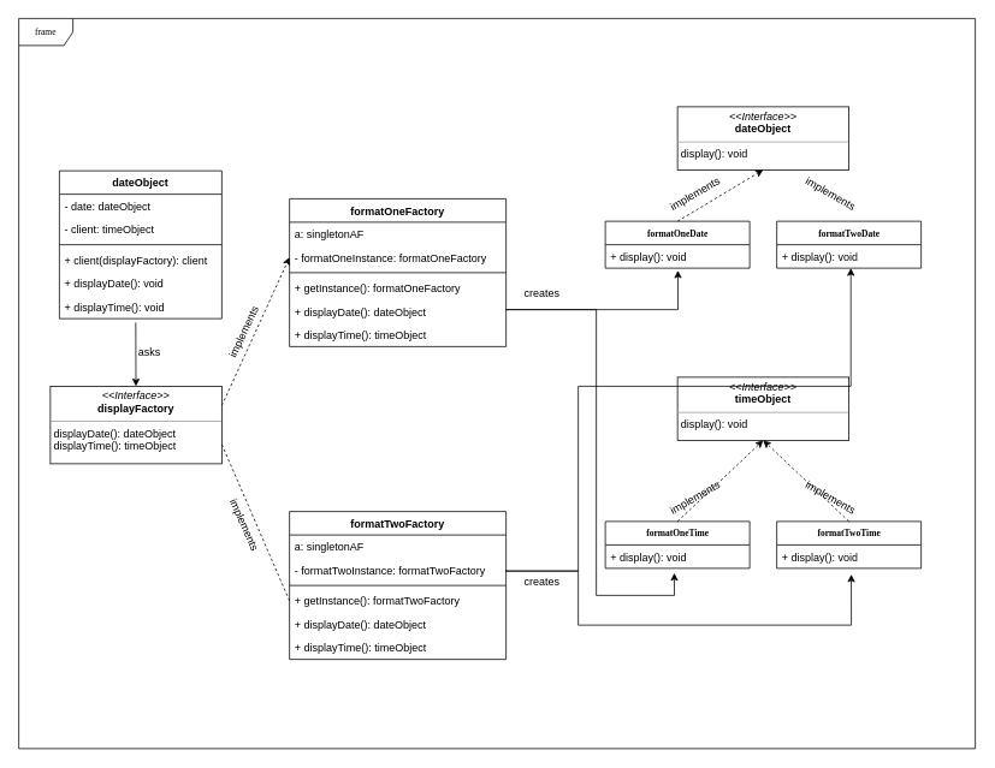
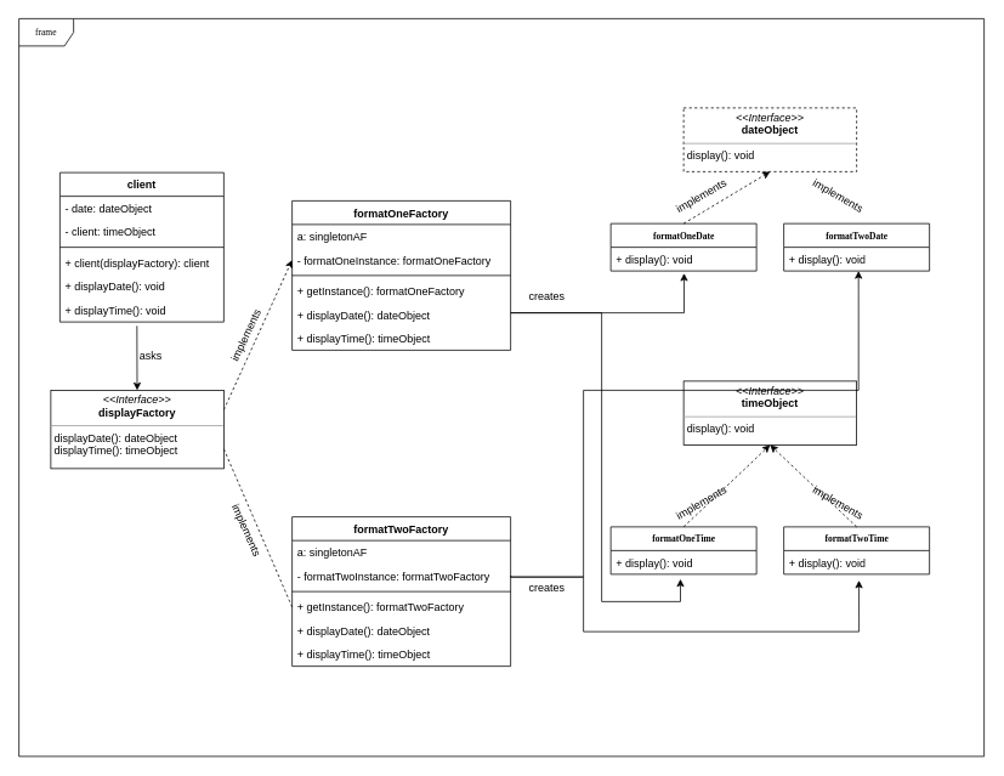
  <mxCell id="0" />
  <mxCell id="1" parent="0" />
  <mxCell id="2" value="frame" style="shape=umlFrame;whiteSpace=wrap;html=1;rounded=0;shadow=0;comic=0;labelBackgroundColor=none;strokeWidth=1;fontFamily=Verdana;fontSize=10;align=center;" parent="1" vertex="1"><mxGeometry x="20" y="20" width="1060" height="810" as="geometry" /></mxCell>
  <mxCell id="3" style="rounded=0;orthogonalLoop=1;jettySize=auto;html=1;exitX=1;exitY=0.25;exitDx=0;exitDy=0;entryX=0;entryY=0.5;entryDx=0;entryDy=0;dashed=1;" edge="1" parent="1" source="4" target="24"><mxGeometry relative="1" as="geometry" /></mxCell>
  <mxCell id="4" value="&lt;p style=&quot;margin:0px;margin-top:4px;text-align:center;&quot;&gt;&lt;i&gt;&amp;lt;&amp;lt;Interface&amp;gt;&amp;gt;&lt;/i&gt;&lt;br&gt;&lt;b&gt;displayFactory&lt;/b&gt;&lt;/p&gt;&lt;hr size=&quot;1&quot;&gt;&lt;p style=&quot;margin:0px;margin-left:4px;&quot;&gt;displayDate(): dateObject&lt;br&gt;displayTime(): timeObject&lt;/p&gt;" style="verticalAlign=top;align=left;overflow=fill;fontSize=12;fontFamily=Helvetica;html=1;rounded=0;shadow=0;comic=0;labelBackgroundColor=none;strokeWidth=1" parent="1" vertex="1"><mxGeometry x="55" y="428" width="190" height="86" as="geometry" /></mxCell>
- <mxCell id="5" value="&lt;p style=&quot;margin:0px;margin-top:4px;text-align:center;&quot;&gt;&lt;i&gt;&amp;lt;&amp;lt;Interface&amp;gt;&amp;gt;&lt;/i&gt;&lt;br&gt;&lt;b&gt;dateObject&lt;/b&gt;&lt;/p&gt;&lt;hr size=&quot;1&quot;&gt;&lt;p style=&quot;margin:0px;margin-left:4px;&quot;&gt;display(): void&lt;br&gt;&lt;/p&gt;" style="verticalAlign=top;align=left;overflow=fill;fontSize=12;fontFamily=Helvetica;html=1;rounded=0;shadow=0;comic=0;labelBackgroundColor=none;strokeWidth=1" parent="1" vertex="1"><mxGeometry x="750" y="118" width="190" height="70" as="geometry" /></mxCell>
+ <mxCell id="5" value="&lt;p style=&quot;margin:0px;margin-top:4px;text-align:center;&quot;&gt;&lt;i&gt;&amp;lt;&amp;lt;Interface&amp;gt;&amp;gt;&lt;/i&gt;&lt;br&gt;&lt;b&gt;dateObject&lt;/b&gt;&lt;/p&gt;&lt;hr size=&quot;1&quot;&gt;&lt;p style=&quot;margin:0px;margin-left:4px;&quot;&gt;display(): void&lt;br&gt;&lt;/p&gt;" style="verticalAlign=top;align=left;overflow=fill;fontSize=12;fontFamily=Helvetica;html=1;rounded=0;shadow=0;comic=0;labelBackgroundColor=none;strokeWidth=1;dashed=1;" parent="1" vertex="1"><mxGeometry x="750" y="118" width="190" height="70" as="geometry" /></mxCell>
  <mxCell id="6" value="&lt;b&gt;formatOneDate&lt;/b&gt;" style="swimlane;html=1;fontStyle=0;childLayout=stackLayout;horizontal=1;startSize=26;fillColor=none;horizontalStack=0;resizeParent=1;resizeLast=0;collapsible=1;marginBottom=0;swimlaneFillColor=#ffffff;rounded=0;shadow=0;comic=0;labelBackgroundColor=none;strokeWidth=1;fontFamily=Verdana;fontSize=10;align=center;" vertex="1" parent="1"><mxGeometry x="670" y="245" width="160" height="52" as="geometry" /></mxCell>
  <mxCell id="7" value="+ display(): void" style="text;html=1;strokeColor=none;fillColor=none;align=left;verticalAlign=top;spacingLeft=4;spacingRight=4;whiteSpace=wrap;overflow=hidden;rotatable=0;points=[[0,0.5],[1,0.5]];portConstraint=eastwest;" vertex="1" parent="6"><mxGeometry y="26" width="160" height="26" as="geometry" /></mxCell>
  <mxCell id="8" value="&lt;b&gt;formatTwoTime&lt;/b&gt;" style="swimlane;html=1;fontStyle=0;childLayout=stackLayout;horizontal=1;startSize=26;fillColor=none;horizontalStack=0;resizeParent=1;resizeLast=0;collapsible=1;marginBottom=0;swimlaneFillColor=#ffffff;rounded=0;shadow=0;comic=0;labelBackgroundColor=none;strokeWidth=1;fontFamily=Verdana;fontSize=10;align=center;" vertex="1" parent="1"><mxGeometry x="860" y="578" width="160" height="52" as="geometry" /></mxCell>
  <mxCell id="9" value="+ display(): void" style="text;html=1;strokeColor=none;fillColor=none;align=left;verticalAlign=top;spacingLeft=4;spacingRight=4;whiteSpace=wrap;overflow=hidden;rotatable=0;points=[[0,0.5],[1,0.5]];portConstraint=eastwest;" vertex="1" parent="8"><mxGeometry y="26" width="160" height="26" as="geometry" /></mxCell>
  <mxCell id="10" value="&lt;p style=&quot;margin:0px;margin-top:4px;text-align:center;&quot;&gt;&lt;i&gt;&amp;lt;&amp;lt;Interface&amp;gt;&amp;gt;&lt;/i&gt;&lt;br&gt;&lt;b&gt;timeObject&lt;/b&gt;&lt;/p&gt;&lt;hr size=&quot;1&quot;&gt;&lt;p style=&quot;margin:0px;margin-left:4px;&quot;&gt;display(): void&lt;br&gt;&lt;/p&gt;" style="verticalAlign=top;align=left;overflow=fill;fontSize=12;fontFamily=Helvetica;html=1;rounded=0;shadow=0;comic=0;labelBackgroundColor=none;strokeWidth=1" vertex="1" parent="1"><mxGeometry x="750" y="418" width="190" height="70" as="geometry" /></mxCell>
  <mxCell id="11" value="&lt;b&gt;formatTwoDate&lt;/b&gt;" style="swimlane;html=1;fontStyle=0;childLayout=stackLayout;horizontal=1;startSize=26;fillColor=none;horizontalStack=0;resizeParent=1;resizeLast=0;collapsible=1;marginBottom=0;swimlaneFillColor=#ffffff;rounded=0;shadow=0;comic=0;labelBackgroundColor=none;strokeWidth=1;fontFamily=Verdana;fontSize=10;align=center;" vertex="1" parent="1"><mxGeometry x="860" y="245" width="160" height="52" as="geometry" /></mxCell>
  <mxCell id="12" value="+ display(): void" style="text;html=1;strokeColor=none;fillColor=none;align=left;verticalAlign=top;spacingLeft=4;spacingRight=4;whiteSpace=wrap;overflow=hidden;rotatable=0;points=[[0,0.5],[1,0.5]];portConstraint=eastwest;" vertex="1" parent="11"><mxGeometry y="26" width="160" height="26" as="geometry" /></mxCell>
  <mxCell id="13" value="&lt;b&gt;formatOneTime&lt;/b&gt;" style="swimlane;html=1;fontStyle=0;childLayout=stackLayout;horizontal=1;startSize=26;fillColor=none;horizontalStack=0;resizeParent=1;resizeLast=0;collapsible=1;marginBottom=0;swimlaneFillColor=#ffffff;rounded=0;shadow=0;comic=0;labelBackgroundColor=none;strokeWidth=1;fontFamily=Verdana;fontSize=10;align=center;" vertex="1" parent="1"><mxGeometry x="670" y="578" width="160" height="52" as="geometry" /></mxCell>
  <mxCell id="14" value="+ display(): void" style="text;html=1;strokeColor=none;fillColor=none;align=left;verticalAlign=top;spacingLeft=4;spacingRight=4;whiteSpace=wrap;overflow=hidden;rotatable=0;points=[[0,0.5],[1,0.5]];portConstraint=eastwest;" vertex="1" parent="13"><mxGeometry y="26" width="160" height="26" as="geometry" /></mxCell>
- <mxCell id="15" value="dateObject" style="swimlane;fontStyle=1;align=center;verticalAlign=top;childLayout=stackLayout;horizontal=1;startSize=26;horizontalStack=0;resizeParent=1;resizeParentMax=0;resizeLast=0;collapsible=1;marginBottom=0;strokeColor=default;strokeWidth=1;" vertex="1" parent="1"><mxGeometry x="65" y="189" width="180" height="164" as="geometry" /></mxCell>
+ <mxCell id="15" value="client" style="swimlane;fontStyle=1;align=center;verticalAlign=top;childLayout=stackLayout;horizontal=1;startSize=26;horizontalStack=0;resizeParent=1;resizeParentMax=0;resizeLast=0;collapsible=1;marginBottom=0;strokeColor=default;strokeWidth=1;" vertex="1" parent="1"><mxGeometry x="65" y="189" width="180" height="164" as="geometry" /></mxCell>
  <mxCell id="16" value="- date: dateObject" style="text;strokeColor=none;fillColor=none;align=left;verticalAlign=top;spacingLeft=4;spacingRight=4;overflow=hidden;rotatable=0;points=[[0,0.5],[1,0.5]];portConstraint=eastwest;strokeWidth=1;" vertex="1" parent="15"><mxGeometry y="26" width="180" height="26" as="geometry" /></mxCell>
  <mxCell id="17" value="- client: timeObject" style="text;strokeColor=none;fillColor=none;align=left;verticalAlign=top;spacingLeft=4;spacingRight=4;overflow=hidden;rotatable=0;points=[[0,0.5],[1,0.5]];portConstraint=eastwest;strokeWidth=1;" vertex="1" parent="15"><mxGeometry y="52" width="180" height="26" as="geometry" /></mxCell>
  <mxCell id="18" value="" style="line;strokeWidth=1;fillColor=none;align=left;verticalAlign=middle;spacingTop=-1;spacingLeft=3;spacingRight=3;rotatable=0;labelPosition=right;points=[];portConstraint=eastwest;strokeColor=inherit;" vertex="1" parent="15"><mxGeometry y="78" width="180" height="8" as="geometry" /></mxCell>
  <mxCell id="19" value="+ client(displayFactory): client" style="text;strokeColor=none;fillColor=none;align=left;verticalAlign=top;spacingLeft=4;spacingRight=4;overflow=hidden;rotatable=0;points=[[0,0.5],[1,0.5]];portConstraint=eastwest;strokeWidth=1;" vertex="1" parent="15"><mxGeometry y="86" width="180" height="26" as="geometry" /></mxCell>
  <mxCell id="20" value="+ displayDate(): void" style="text;strokeColor=none;fillColor=none;align=left;verticalAlign=top;spacingLeft=4;spacingRight=4;overflow=hidden;rotatable=0;points=[[0,0.5],[1,0.5]];portConstraint=eastwest;strokeWidth=1;" vertex="1" parent="15"><mxGeometry y="112" width="180" height="26" as="geometry" /></mxCell>
  <mxCell id="21" value="+ displayTime(): void" style="text;strokeColor=none;fillColor=none;align=left;verticalAlign=top;spacingLeft=4;spacingRight=4;overflow=hidden;rotatable=0;points=[[0,0.5],[1,0.5]];portConstraint=eastwest;strokeWidth=1;" vertex="1" parent="15"><mxGeometry y="138" width="180" height="26" as="geometry" /></mxCell>
  <mxCell id="22" value="formatOneFactory" style="swimlane;fontStyle=1;align=center;verticalAlign=top;childLayout=stackLayout;horizontal=1;startSize=26;horizontalStack=0;resizeParent=1;resizeParentMax=0;resizeLast=0;collapsible=1;marginBottom=0;strokeColor=default;strokeWidth=1;" vertex="1" parent="1"><mxGeometry x="320" y="220" width="240" height="164" as="geometry" /></mxCell>
  <mxCell id="23" value="a: singletonAF" style="text;strokeColor=none;fillColor=none;align=left;verticalAlign=top;spacingLeft=4;spacingRight=4;overflow=hidden;rotatable=0;points=[[0,0.5],[1,0.5]];portConstraint=eastwest;strokeWidth=1;" vertex="1" parent="22"><mxGeometry y="26" width="240" height="26" as="geometry" /></mxCell>
  <mxCell id="24" value="- formatOneInstance: formatOneFactory" style="text;strokeColor=none;fillColor=none;align=left;verticalAlign=top;spacingLeft=4;spacingRight=4;overflow=hidden;rotatable=0;points=[[0,0.5],[1,0.5]];portConstraint=eastwest;strokeWidth=1;" vertex="1" parent="22"><mxGeometry y="52" width="240" height="26" as="geometry" /></mxCell>
  <mxCell id="25" value="" style="line;strokeWidth=1;fillColor=none;align=left;verticalAlign=middle;spacingTop=-1;spacingLeft=3;spacingRight=3;rotatable=0;labelPosition=right;points=[];portConstraint=eastwest;strokeColor=inherit;" vertex="1" parent="22"><mxGeometry y="78" width="240" height="8" as="geometry" /></mxCell>
  <mxCell id="26" value="+ getInstance(): formatOneFactory" style="text;strokeColor=none;fillColor=none;align=left;verticalAlign=top;spacingLeft=4;spacingRight=4;overflow=hidden;rotatable=0;points=[[0,0.5],[1,0.5]];portConstraint=eastwest;strokeWidth=1;" vertex="1" parent="22"><mxGeometry y="86" width="240" height="26" as="geometry" /></mxCell>
  <mxCell id="27" value="+ displayDate(): dateObject" style="text;strokeColor=none;fillColor=none;align=left;verticalAlign=top;spacingLeft=4;spacingRight=4;overflow=hidden;rotatable=0;points=[[0,0.5],[1,0.5]];portConstraint=eastwest;strokeWidth=1;" vertex="1" parent="22"><mxGeometry y="112" width="240" height="26" as="geometry" /></mxCell>
  <mxCell id="28" value="+ displayTime(): timeObject" style="text;strokeColor=none;fillColor=none;align=left;verticalAlign=top;spacingLeft=4;spacingRight=4;overflow=hidden;rotatable=0;points=[[0,0.5],[1,0.5]];portConstraint=eastwest;strokeWidth=1;" vertex="1" parent="22"><mxGeometry y="138" width="240" height="26" as="geometry" /></mxCell>
  <mxCell id="29" value="formatTwoFactory" style="swimlane;fontStyle=1;align=center;verticalAlign=top;childLayout=stackLayout;horizontal=1;startSize=26;horizontalStack=0;resizeParent=1;resizeParentMax=0;resizeLast=0;collapsible=1;marginBottom=0;strokeColor=default;strokeWidth=1;" vertex="1" parent="1"><mxGeometry x="320" y="567" width="240" height="164" as="geometry" /></mxCell>
  <mxCell id="30" value="a: singletonAF" style="text;strokeColor=none;fillColor=none;align=left;verticalAlign=top;spacingLeft=4;spacingRight=4;overflow=hidden;rotatable=0;points=[[0,0.5],[1,0.5]];portConstraint=eastwest;strokeWidth=1;" vertex="1" parent="29"><mxGeometry y="26" width="240" height="26" as="geometry" /></mxCell>
  <mxCell id="31" value="- formatTwoInstance: formatTwoFactory" style="text;strokeColor=none;fillColor=none;align=left;verticalAlign=top;spacingLeft=4;spacingRight=4;overflow=hidden;rotatable=0;points=[[0,0.5],[1,0.5]];portConstraint=eastwest;strokeWidth=1;" vertex="1" parent="29"><mxGeometry y="52" width="240" height="26" as="geometry" /></mxCell>
  <mxCell id="32" value="" style="line;strokeWidth=1;fillColor=none;align=left;verticalAlign=middle;spacingTop=-1;spacingLeft=3;spacingRight=3;rotatable=0;labelPosition=right;points=[];portConstraint=eastwest;strokeColor=inherit;" vertex="1" parent="29"><mxGeometry y="78" width="240" height="8" as="geometry" /></mxCell>
  <mxCell id="33" value="+ getInstance(): formatTwoFactory" style="text;strokeColor=none;fillColor=none;align=left;verticalAlign=top;spacingLeft=4;spacingRight=4;overflow=hidden;rotatable=0;points=[[0,0.5],[1,0.5]];portConstraint=eastwest;strokeWidth=1;" vertex="1" parent="29"><mxGeometry y="86" width="240" height="26" as="geometry" /></mxCell>
  <mxCell id="34" value="+ displayDate(): dateObject" style="text;strokeColor=none;fillColor=none;align=left;verticalAlign=top;spacingLeft=4;spacingRight=4;overflow=hidden;rotatable=0;points=[[0,0.5],[1,0.5]];portConstraint=eastwest;strokeWidth=1;" vertex="1" parent="29"><mxGeometry y="112" width="240" height="26" as="geometry" /></mxCell>
  <mxCell id="35" value="+ displayTime(): timeObject" style="text;strokeColor=none;fillColor=none;align=left;verticalAlign=top;spacingLeft=4;spacingRight=4;overflow=hidden;rotatable=0;points=[[0,0.5],[1,0.5]];portConstraint=eastwest;strokeWidth=1;" vertex="1" parent="29"><mxGeometry y="138" width="240" height="26" as="geometry" /></mxCell>
  <mxCell id="36" value="" style="endArrow=none;dashed=1;html=1;rounded=0;entryX=0;entryY=0.5;entryDx=0;entryDy=0;exitX=1;exitY=0.75;exitDx=0;exitDy=0;" edge="1" parent="1" source="4" target="33"><mxGeometry width="50" height="50" relative="1" as="geometry"><mxPoint x="560" y="478" as="sourcePoint" /><mxPoint x="610" y="428" as="targetPoint" /></mxGeometry></mxCell>
  <mxCell id="37" style="rounded=0;orthogonalLoop=1;jettySize=auto;html=1;exitX=0.5;exitY=0;exitDx=0;exitDy=0;entryX=0.5;entryY=1;entryDx=0;entryDy=0;dashed=1;" edge="1" parent="1" source="6" target="5"><mxGeometry relative="1" as="geometry"><mxPoint x="645" y="457.5" as="sourcePoint" /><mxPoint x="750" y="301" as="targetPoint" /></mxGeometry></mxCell>
  <mxCell id="38" style="rounded=0;orthogonalLoop=1;jettySize=auto;html=1;exitX=0.5;exitY=0;exitDx=0;exitDy=0;entryX=0.5;entryY=1;entryDx=0;entryDy=0;dashed=1;" edge="1" parent="1" source="13" target="10"><mxGeometry relative="1" as="geometry"><mxPoint x="640" y="531" as="sourcePoint" /><mxPoint x="735" y="490" as="targetPoint" /></mxGeometry></mxCell>
  <mxCell id="39" style="rounded=0;orthogonalLoop=1;jettySize=auto;html=1;exitX=0.5;exitY=0;exitDx=0;exitDy=0;entryX=0.5;entryY=1;entryDx=0;entryDy=0;dashed=1;" edge="1" parent="1" source="8" target="10"><mxGeometry relative="1" as="geometry"><mxPoint x="1055" y="481" as="sourcePoint" /><mxPoint x="960" y="440" as="targetPoint" /></mxGeometry></mxCell>
  <mxCell id="40" value="" style="endArrow=classic;html=1;rounded=0;exitX=0.47;exitY=1.167;exitDx=0;exitDy=0;exitPerimeter=0;" edge="1" parent="1" source="21" target="4"><mxGeometry width="50" height="50" relative="1" as="geometry"><mxPoint x="20" y="530.736" as="sourcePoint" /><mxPoint x="349" y="498" as="targetPoint" /></mxGeometry></mxCell>
  <mxCell id="41" value="" style="endArrow=classic;html=1;rounded=0;entryX=0.513;entryY=1;entryDx=0;entryDy=0;entryPerimeter=0;exitX=1;exitY=0.5;exitDx=0;exitDy=0;edgeStyle=orthogonalEdgeStyle;" edge="1" parent="1" source="31" target="12"><mxGeometry width="50" height="50" relative="1" as="geometry"><mxPoint x="630" y="460.736" as="sourcePoint" /><mxPoint x="959" y="428" as="targetPoint" /><Array as="points"><mxPoint x="560" y="633" /><mxPoint x="640" y="633" /><mxPoint x="640" y="428" /><mxPoint x="942" y="428" /></Array></mxGeometry></mxCell>
  <mxCell id="42" value="" style="endArrow=classic;html=1;rounded=0;entryX=0.478;entryY=1.201;entryDx=0;entryDy=0;entryPerimeter=0;exitX=1;exitY=0.75;exitDx=0;exitDy=0;edgeStyle=orthogonalEdgeStyle;" edge="1" parent="1" source="22" target="14"><mxGeometry width="50" height="50" relative="1" as="geometry"><mxPoint x="600" y="643" as="sourcePoint" /><mxPoint x="952.08" y="371" as="targetPoint" /><Array as="points"><mxPoint x="660" y="343" /><mxPoint x="660" y="660" /><mxPoint x="747" y="660" /></Array></mxGeometry></mxCell>
  <mxCell id="43" value="" style="endArrow=classic;html=1;rounded=0;entryX=0.516;entryY=1.261;entryDx=0;entryDy=0;entryPerimeter=0;exitX=1;exitY=0.5;exitDx=0;exitDy=0;edgeStyle=orthogonalEdgeStyle;" edge="1" parent="1" source="31" target="9"><mxGeometry width="50" height="50" relative="1" as="geometry"><mxPoint x="610" y="699.66" as="sourcePoint" /><mxPoint x="770.48" y="658.002" as="targetPoint" /><Array as="points"><mxPoint x="560" y="633" /><mxPoint x="640" y="633" /><mxPoint x="640" y="693" /><mxPoint x="943" y="693" /></Array></mxGeometry></mxCell>
  <mxCell id="44" value="" style="endArrow=classic;html=1;rounded=0;entryX=0.503;entryY=1.098;entryDx=0;entryDy=0;entryPerimeter=0;edgeStyle=orthogonalEdgeStyle;exitX=1;exitY=0.75;exitDx=0;exitDy=0;" edge="1" parent="1" source="22" target="7"><mxGeometry width="50" height="50" relative="1" as="geometry"><mxPoint x="590" y="340" as="sourcePoint" /><mxPoint x="610" y="160" as="targetPoint" /><Array as="points"><mxPoint x="751" y="343" /></Array></mxGeometry></mxCell>
  <mxCell id="45" value="asks" style="text;html=1;strokeColor=none;fillColor=none;align=center;verticalAlign=middle;whiteSpace=wrap;rounded=0;strokeWidth=1;" vertex="1" parent="1"><mxGeometry x="135" y="375" width="60" height="30" as="geometry" /></mxCell>
  <mxCell id="46" value="implements" style="text;html=1;strokeColor=none;fillColor=none;align=center;verticalAlign=middle;whiteSpace=wrap;rounded=0;strokeWidth=1;rotation=-65;" vertex="1" parent="1"><mxGeometry x="240" y="353" width="60" height="30" as="geometry" /></mxCell>
  <mxCell id="47" value="implements" style="text;html=1;strokeColor=none;fillColor=none;align=center;verticalAlign=middle;whiteSpace=wrap;rounded=0;strokeWidth=1;rotation=66;" vertex="1" parent="1"><mxGeometry x="240" y="567" width="60" height="30" as="geometry" /></mxCell>
  <mxCell id="48" value="creates" style="text;html=1;strokeColor=none;fillColor=none;align=center;verticalAlign=middle;whiteSpace=wrap;rounded=0;strokeWidth=1;" vertex="1" parent="1"><mxGeometry x="570" y="630" width="60" height="30" as="geometry" /></mxCell>
  <mxCell id="49" value="implements" style="text;html=1;strokeColor=none;fillColor=none;align=center;verticalAlign=middle;whiteSpace=wrap;rounded=0;strokeWidth=1;rotation=-30;" vertex="1" parent="1"><mxGeometry x="740" y="200" width="60" height="30" as="geometry" /></mxCell>
  <mxCell id="50" value="implements" style="text;html=1;strokeColor=none;fillColor=none;align=center;verticalAlign=middle;whiteSpace=wrap;rounded=0;strokeWidth=1;rotation=-30;" vertex="1" parent="1"><mxGeometry x="740" y="537" width="60" height="30" as="geometry" /></mxCell>
  <mxCell id="51" value="implements" style="text;html=1;strokeColor=none;fillColor=none;align=center;verticalAlign=middle;whiteSpace=wrap;rounded=0;strokeWidth=1;rotation=30;" vertex="1" parent="1"><mxGeometry x="890" y="537" width="60" height="30" as="geometry" /></mxCell>
  <mxCell id="52" value="implements" style="text;html=1;strokeColor=none;fillColor=none;align=center;verticalAlign=middle;whiteSpace=wrap;rounded=0;strokeWidth=1;rotation=30;" vertex="1" parent="1"><mxGeometry x="890" y="200" width="60" height="30" as="geometry" /></mxCell>
  <mxCell id="53" value="creates" style="text;html=1;strokeColor=none;fillColor=none;align=center;verticalAlign=middle;whiteSpace=wrap;rounded=0;strokeWidth=1;" vertex="1" parent="1"><mxGeometry x="570" y="310" width="60" height="30" as="geometry" /></mxCell>
